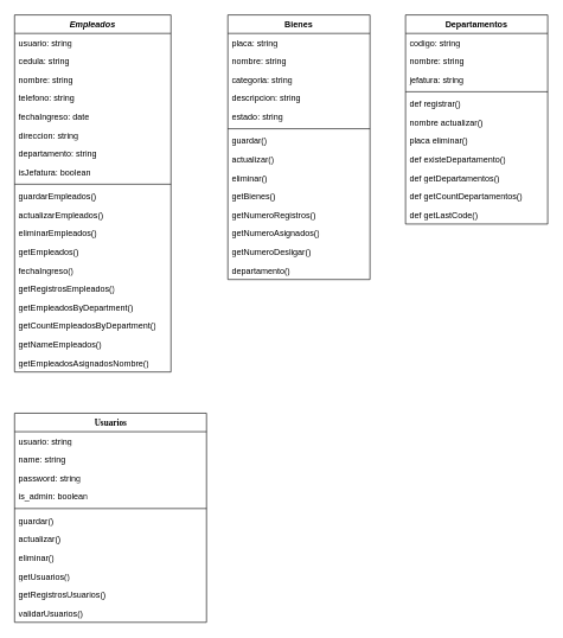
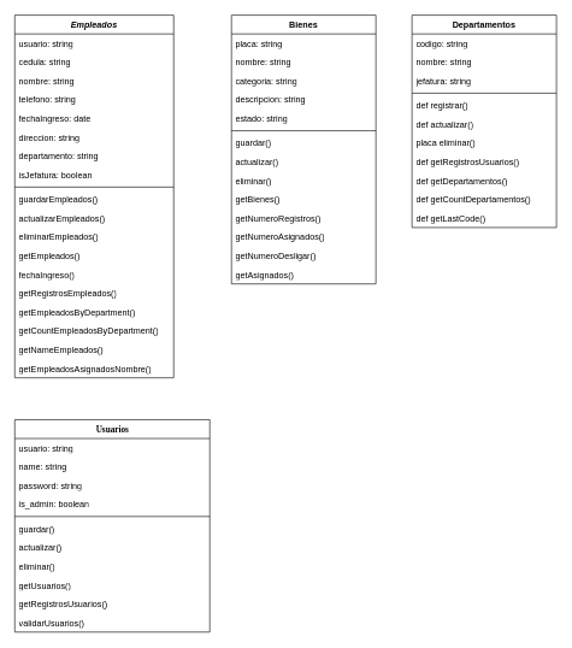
  <mxCell id="0" />
  <mxCell id="1" parent="0" />
  <mxCell id="2" value="Usuarios" style="swimlane;html=1;fontStyle=1;align=center;verticalAlign=top;childLayout=stackLayout;horizontal=1;startSize=26;horizontalStack=0;resizeParent=1;resizeLast=0;collapsible=1;marginBottom=0;swimlaneFillColor=#ffffff;rounded=0;shadow=0;comic=0;labelBackgroundColor=none;strokeWidth=1;fillColor=none;fontFamily=Verdana;fontSize=12" parent="1" vertex="1"><mxGeometry x="20" y="580" width="270" height="294" as="geometry" /></mxCell>
  <mxCell id="3" value="usuario: string" style="text;html=1;strokeColor=none;fillColor=none;align=left;verticalAlign=top;spacingLeft=4;spacingRight=4;whiteSpace=wrap;overflow=hidden;rotatable=0;points=[[0,0.5],[1,0.5]];portConstraint=eastwest;" parent="2" vertex="1"><mxGeometry y="26" width="270" height="26" as="geometry" /></mxCell>
  <mxCell id="4" value="name: string" style="text;html=1;strokeColor=none;fillColor=none;align=left;verticalAlign=top;spacingLeft=4;spacingRight=4;whiteSpace=wrap;overflow=hidden;rotatable=0;points=[[0,0.5],[1,0.5]];portConstraint=eastwest;" parent="2" vertex="1"><mxGeometry y="52" width="270" height="26" as="geometry" /></mxCell>
  <mxCell id="5" value="password: string" style="text;html=1;strokeColor=none;fillColor=none;align=left;verticalAlign=top;spacingLeft=4;spacingRight=4;whiteSpace=wrap;overflow=hidden;rotatable=0;points=[[0,0.5],[1,0.5]];portConstraint=eastwest;" parent="2" vertex="1"><mxGeometry y="78" width="270" height="26" as="geometry" /></mxCell>
  <mxCell id="6" value="is_admin: boolean" style="text;html=1;strokeColor=none;fillColor=none;align=left;verticalAlign=top;spacingLeft=4;spacingRight=4;whiteSpace=wrap;overflow=hidden;rotatable=0;points=[[0,0.5],[1,0.5]];portConstraint=eastwest;" parent="2" vertex="1"><mxGeometry y="104" width="270" height="26" as="geometry" /></mxCell>
  <mxCell id="7" value="" style="line;html=1;strokeWidth=1;fillColor=none;align=left;verticalAlign=middle;spacingTop=-1;spacingLeft=3;spacingRight=3;rotatable=0;labelPosition=right;points=[];portConstraint=eastwest;" parent="2" vertex="1"><mxGeometry y="130" width="270" height="8" as="geometry" /></mxCell>
  <mxCell id="8" value="guardar()" style="text;html=1;strokeColor=none;fillColor=none;align=left;verticalAlign=top;spacingLeft=4;spacingRight=4;whiteSpace=wrap;overflow=hidden;rotatable=0;points=[[0,0.5],[1,0.5]];portConstraint=eastwest;" parent="2" vertex="1"><mxGeometry y="138" width="270" height="26" as="geometry" /></mxCell>
  <mxCell id="9" value="actualizar() " style="text;html=1;strokeColor=none;fillColor=none;align=left;verticalAlign=top;spacingLeft=4;spacingRight=4;whiteSpace=wrap;overflow=hidden;rotatable=0;points=[[0,0.5],[1,0.5]];portConstraint=eastwest;" parent="2" vertex="1"><mxGeometry y="164" width="270" height="26" as="geometry" /></mxCell>
  <mxCell id="10" value="eliminar()" style="text;html=1;strokeColor=none;fillColor=none;align=left;verticalAlign=top;spacingLeft=4;spacingRight=4;whiteSpace=wrap;overflow=hidden;rotatable=0;points=[[0,0.5],[1,0.5]];portConstraint=eastwest;" vertex="1" parent="2"><mxGeometry y="190" width="270" height="26" as="geometry" /></mxCell>
  <mxCell id="11" value="getUsuarios()" style="text;html=1;strokeColor=none;fillColor=none;align=left;verticalAlign=top;spacingLeft=4;spacingRight=4;whiteSpace=wrap;overflow=hidden;rotatable=0;points=[[0,0.5],[1,0.5]];portConstraint=eastwest;" vertex="1" parent="2"><mxGeometry y="216" width="270" height="26" as="geometry" /></mxCell>
  <mxCell id="12" value="getRegistrosUsuarios()" style="text;html=1;strokeColor=none;fillColor=none;align=left;verticalAlign=top;spacingLeft=4;spacingRight=4;whiteSpace=wrap;overflow=hidden;rotatable=0;points=[[0,0.5],[1,0.5]];portConstraint=eastwest;" vertex="1" parent="2"><mxGeometry y="242" width="270" height="26" as="geometry" /></mxCell>
  <mxCell id="13" value="validarUsuarios()" style="text;html=1;strokeColor=none;fillColor=none;align=left;verticalAlign=top;spacingLeft=4;spacingRight=4;whiteSpace=wrap;overflow=hidden;rotatable=0;points=[[0,0.5],[1,0.5]];portConstraint=eastwest;" vertex="1" parent="2"><mxGeometry y="268" width="270" height="26" as="geometry" /></mxCell>
  <mxCell id="14" value="&lt;i&gt;Empleados&lt;/i&gt;" style="swimlane;fontStyle=1;align=center;verticalAlign=top;childLayout=stackLayout;horizontal=1;startSize=26;horizontalStack=0;resizeParent=1;resizeParentMax=0;resizeLast=0;collapsible=1;marginBottom=0;whiteSpace=wrap;html=1;" vertex="1" parent="1"><mxGeometry x="20" y="20" width="220" height="502" as="geometry" /></mxCell>
  <mxCell id="15" value="usuario: string" style="text;html=1;strokeColor=none;fillColor=none;align=left;verticalAlign=top;spacingLeft=4;spacingRight=4;whiteSpace=wrap;overflow=hidden;rotatable=0;points=[[0,0.5],[1,0.5]];portConstraint=eastwest;" vertex="1" parent="14"><mxGeometry y="26" width="220" height="26" as="geometry" /></mxCell>
  <mxCell id="16" value="cedula: string" style="text;html=1;strokeColor=none;fillColor=none;align=left;verticalAlign=top;spacingLeft=4;spacingRight=4;whiteSpace=wrap;overflow=hidden;rotatable=0;points=[[0,0.5],[1,0.5]];portConstraint=eastwest;" vertex="1" parent="14"><mxGeometry y="52" width="220" height="26" as="geometry" /></mxCell>
  <mxCell id="17" value="nombre: string" style="text;html=1;strokeColor=none;fillColor=none;align=left;verticalAlign=top;spacingLeft=4;spacingRight=4;whiteSpace=wrap;overflow=hidden;rotatable=0;points=[[0,0.5],[1,0.5]];portConstraint=eastwest;" vertex="1" parent="14"><mxGeometry y="78" width="220" height="26" as="geometry" /></mxCell>
  <mxCell id="18" value="&lt;div&gt;telefono: string&lt;br&gt;&lt;/div&gt;&lt;div&gt;&lt;br&gt;&lt;/div&gt;" style="text;html=1;strokeColor=none;fillColor=none;align=left;verticalAlign=top;spacingLeft=4;spacingRight=4;whiteSpace=wrap;overflow=hidden;rotatable=0;points=[[0,0.5],[1,0.5]];portConstraint=eastwest;" vertex="1" parent="14"><mxGeometry y="104" width="220" height="26" as="geometry" /></mxCell>
  <mxCell id="19" value="fechaIngreso: date" style="text;strokeColor=none;fillColor=none;align=left;verticalAlign=top;spacingLeft=4;spacingRight=4;overflow=hidden;rotatable=0;points=[[0,0.5],[1,0.5]];portConstraint=eastwest;whiteSpace=wrap;html=1;" vertex="1" parent="14"><mxGeometry y="130" width="220" height="26" as="geometry" /></mxCell>
  <mxCell id="20" value="direccion: string" style="text;strokeColor=none;fillColor=none;align=left;verticalAlign=top;spacingLeft=4;spacingRight=4;overflow=hidden;rotatable=0;points=[[0,0.5],[1,0.5]];portConstraint=eastwest;whiteSpace=wrap;html=1;" vertex="1" parent="14"><mxGeometry y="156" width="220" height="26" as="geometry" /></mxCell>
  <mxCell id="21" value="departamento: string" style="text;strokeColor=none;fillColor=none;align=left;verticalAlign=top;spacingLeft=4;spacingRight=4;overflow=hidden;rotatable=0;points=[[0,0.5],[1,0.5]];portConstraint=eastwest;whiteSpace=wrap;html=1;" vertex="1" parent="14"><mxGeometry y="182" width="220" height="26" as="geometry" /></mxCell>
  <mxCell id="22" value="isJefatura: boolean" style="text;strokeColor=none;fillColor=none;align=left;verticalAlign=top;spacingLeft=4;spacingRight=4;overflow=hidden;rotatable=0;points=[[0,0.5],[1,0.5]];portConstraint=eastwest;whiteSpace=wrap;html=1;" vertex="1" parent="14"><mxGeometry y="208" width="220" height="26" as="geometry" /></mxCell>
  <mxCell id="23" value="" style="line;strokeWidth=1;fillColor=none;align=left;verticalAlign=middle;spacingTop=-1;spacingLeft=3;spacingRight=3;rotatable=0;labelPosition=right;points=[];portConstraint=eastwest;strokeColor=inherit;" vertex="1" parent="14"><mxGeometry y="234" width="220" height="8" as="geometry" /></mxCell>
  <mxCell id="24" value="guardarEmpleados()" style="text;strokeColor=none;fillColor=none;align=left;verticalAlign=top;spacingLeft=4;spacingRight=4;overflow=hidden;rotatable=0;points=[[0,0.5],[1,0.5]];portConstraint=eastwest;whiteSpace=wrap;html=1;" vertex="1" parent="14"><mxGeometry y="242" width="220" height="26" as="geometry" /></mxCell>
  <mxCell id="25" value="actualizarEmpleados()" style="text;strokeColor=none;fillColor=none;align=left;verticalAlign=top;spacingLeft=4;spacingRight=4;overflow=hidden;rotatable=0;points=[[0,0.5],[1,0.5]];portConstraint=eastwest;whiteSpace=wrap;html=1;" vertex="1" parent="14"><mxGeometry y="268" width="220" height="26" as="geometry" /></mxCell>
  <mxCell id="26" value="eliminarEmpleados()" style="text;strokeColor=none;fillColor=none;align=left;verticalAlign=top;spacingLeft=4;spacingRight=4;overflow=hidden;rotatable=0;points=[[0,0.5],[1,0.5]];portConstraint=eastwest;whiteSpace=wrap;html=1;" vertex="1" parent="14"><mxGeometry y="294" width="220" height="26" as="geometry" /></mxCell>
  <mxCell id="27" value="getEmpleados()" style="text;strokeColor=none;fillColor=none;align=left;verticalAlign=top;spacingLeft=4;spacingRight=4;overflow=hidden;rotatable=0;points=[[0,0.5],[1,0.5]];portConstraint=eastwest;whiteSpace=wrap;html=1;" vertex="1" parent="14"><mxGeometry y="320" width="220" height="26" as="geometry" /></mxCell>
  <mxCell id="28" value="fechaIngreso()" style="text;strokeColor=none;fillColor=none;align=left;verticalAlign=top;spacingLeft=4;spacingRight=4;overflow=hidden;rotatable=0;points=[[0,0.5],[1,0.5]];portConstraint=eastwest;whiteSpace=wrap;html=1;" vertex="1" parent="14"><mxGeometry y="346" width="220" height="26" as="geometry" /></mxCell>
  <mxCell id="29" value="getRegistrosEmpleados()" style="text;strokeColor=none;fillColor=none;align=left;verticalAlign=top;spacingLeft=4;spacingRight=4;overflow=hidden;rotatable=0;points=[[0,0.5],[1,0.5]];portConstraint=eastwest;whiteSpace=wrap;html=1;" vertex="1" parent="14"><mxGeometry y="372" width="220" height="26" as="geometry" /></mxCell>
  <mxCell id="30" value="getEmpleadosByDepartment()" style="text;strokeColor=none;fillColor=none;align=left;verticalAlign=top;spacingLeft=4;spacingRight=4;overflow=hidden;rotatable=0;points=[[0,0.5],[1,0.5]];portConstraint=eastwest;whiteSpace=wrap;html=1;" vertex="1" parent="14"><mxGeometry y="398" width="220" height="26" as="geometry" /></mxCell>
  <mxCell id="31" value="getCountEmpleadosByDepartment()" style="text;strokeColor=none;fillColor=none;align=left;verticalAlign=top;spacingLeft=4;spacingRight=4;overflow=hidden;rotatable=0;points=[[0,0.5],[1,0.5]];portConstraint=eastwest;whiteSpace=wrap;html=1;" vertex="1" parent="14"><mxGeometry y="424" width="220" height="26" as="geometry" /></mxCell>
  <mxCell id="32" value="getNameEmpleados()" style="text;strokeColor=none;fillColor=none;align=left;verticalAlign=top;spacingLeft=4;spacingRight=4;overflow=hidden;rotatable=0;points=[[0,0.5],[1,0.5]];portConstraint=eastwest;whiteSpace=wrap;html=1;" vertex="1" parent="14"><mxGeometry y="450" width="220" height="26" as="geometry" /></mxCell>
  <mxCell id="33" value="getEmpleadosAsignadosNombre()" style="text;strokeColor=none;fillColor=none;align=left;verticalAlign=top;spacingLeft=4;spacingRight=4;overflow=hidden;rotatable=0;points=[[0,0.5],[1,0.5]];portConstraint=eastwest;whiteSpace=wrap;html=1;" vertex="1" parent="14"><mxGeometry y="476" width="220" height="26" as="geometry" /></mxCell>
  <mxCell id="34" value="&lt;div&gt;Departamentos&lt;/div&gt;" style="swimlane;fontStyle=1;align=center;verticalAlign=top;childLayout=stackLayout;horizontal=1;startSize=26;horizontalStack=0;resizeParent=1;resizeParentMax=0;resizeLast=0;collapsible=1;marginBottom=0;whiteSpace=wrap;html=1;" vertex="1" parent="1"><mxGeometry x="570" y="20" width="200" height="294" as="geometry" /></mxCell>
  <mxCell id="35" value="&lt;div&gt;codigo: string&lt;/div&gt;" style="text;strokeColor=none;fillColor=none;align=left;verticalAlign=top;spacingLeft=4;spacingRight=4;overflow=hidden;rotatable=0;points=[[0,0.5],[1,0.5]];portConstraint=eastwest;whiteSpace=wrap;html=1;" vertex="1" parent="34"><mxGeometry y="26" width="200" height="26" as="geometry" /></mxCell>
  <mxCell id="36" value="nombre: string" style="text;strokeColor=none;fillColor=none;align=left;verticalAlign=top;spacingLeft=4;spacingRight=4;overflow=hidden;rotatable=0;points=[[0,0.5],[1,0.5]];portConstraint=eastwest;whiteSpace=wrap;html=1;" vertex="1" parent="34"><mxGeometry y="52" width="200" height="26" as="geometry" /></mxCell>
  <mxCell id="37" value="jefatura: string" style="text;strokeColor=none;fillColor=none;align=left;verticalAlign=top;spacingLeft=4;spacingRight=4;overflow=hidden;rotatable=0;points=[[0,0.5],[1,0.5]];portConstraint=eastwest;whiteSpace=wrap;html=1;" vertex="1" parent="34"><mxGeometry y="78" width="200" height="26" as="geometry" /></mxCell>
  <mxCell id="38" value="" style="line;strokeWidth=1;fillColor=none;align=left;verticalAlign=middle;spacingTop=-1;spacingLeft=3;spacingRight=3;rotatable=0;labelPosition=right;points=[];portConstraint=eastwest;strokeColor=inherit;" vertex="1" parent="34"><mxGeometry y="104" width="200" height="8" as="geometry" /></mxCell>
  <mxCell id="39" value="def registrar()" style="text;strokeColor=none;fillColor=none;align=left;verticalAlign=top;spacingLeft=4;spacingRight=4;overflow=hidden;rotatable=0;points=[[0,0.5],[1,0.5]];portConstraint=eastwest;whiteSpace=wrap;html=1;" vertex="1" parent="34"><mxGeometry y="112" width="200" height="26" as="geometry" /></mxCell>
- <mxCell id="40" value="nombre actualizar()" style="text;strokeColor=none;fillColor=none;align=left;verticalAlign=top;spacingLeft=4;spacingRight=4;overflow=hidden;rotatable=0;points=[[0,0.5],[1,0.5]];portConstraint=eastwest;whiteSpace=wrap;html=1;" vertex="1" parent="34"><mxGeometry y="138" width="200" height="26" as="geometry" /></mxCell>
+ <mxCell id="40" value="def actualizar()" style="text;strokeColor=none;fillColor=none;align=left;verticalAlign=top;spacingLeft=4;spacingRight=4;overflow=hidden;rotatable=0;points=[[0,0.5],[1,0.5]];portConstraint=eastwest;whiteSpace=wrap;html=1;" vertex="1" parent="34"><mxGeometry y="138" width="200" height="26" as="geometry" /></mxCell>
  <mxCell id="41" value="placa eliminar()" style="text;strokeColor=none;fillColor=none;align=left;verticalAlign=top;spacingLeft=4;spacingRight=4;overflow=hidden;rotatable=0;points=[[0,0.5],[1,0.5]];portConstraint=eastwest;whiteSpace=wrap;html=1;" vertex="1" parent="34"><mxGeometry y="164" width="200" height="26" as="geometry" /></mxCell>
- <mxCell id="42" value="def existeDepartamento()" style="text;strokeColor=none;fillColor=none;align=left;verticalAlign=top;spacingLeft=4;spacingRight=4;overflow=hidden;rotatable=0;points=[[0,0.5],[1,0.5]];portConstraint=eastwest;whiteSpace=wrap;html=1;" vertex="1" parent="34"><mxGeometry y="190" width="200" height="26" as="geometry" /></mxCell>
+ <mxCell id="42" value="def getRegistrosUsuarios()" style="text;strokeColor=none;fillColor=none;align=left;verticalAlign=top;spacingLeft=4;spacingRight=4;overflow=hidden;rotatable=0;points=[[0,0.5],[1,0.5]];portConstraint=eastwest;whiteSpace=wrap;html=1;" vertex="1" parent="34"><mxGeometry y="190" width="200" height="26" as="geometry" /></mxCell>
  <mxCell id="43" value="def getDepartamentos()" style="text;strokeColor=none;fillColor=none;align=left;verticalAlign=top;spacingLeft=4;spacingRight=4;overflow=hidden;rotatable=0;points=[[0,0.5],[1,0.5]];portConstraint=eastwest;whiteSpace=wrap;html=1;" vertex="1" parent="34"><mxGeometry y="216" width="200" height="26" as="geometry" /></mxCell>
  <mxCell id="44" value="def getCountDepartamentos()" style="text;strokeColor=none;fillColor=none;align=left;verticalAlign=top;spacingLeft=4;spacingRight=4;overflow=hidden;rotatable=0;points=[[0,0.5],[1,0.5]];portConstraint=eastwest;whiteSpace=wrap;html=1;" vertex="1" parent="34"><mxGeometry y="242" width="200" height="26" as="geometry" /></mxCell>
  <mxCell id="45" value="def getLastCode()" style="text;strokeColor=none;fillColor=none;align=left;verticalAlign=top;spacingLeft=4;spacingRight=4;overflow=hidden;rotatable=0;points=[[0,0.5],[1,0.5]];portConstraint=eastwest;whiteSpace=wrap;html=1;" vertex="1" parent="34"><mxGeometry y="268" width="200" height="26" as="geometry" /></mxCell>
  <mxCell id="46" value="Bienes" style="swimlane;fontStyle=1;align=center;verticalAlign=top;childLayout=stackLayout;horizontal=1;startSize=26;horizontalStack=0;resizeParent=1;resizeParentMax=0;resizeLast=0;collapsible=1;marginBottom=0;whiteSpace=wrap;html=1;" vertex="1" parent="1"><mxGeometry x="320" y="20" width="200" height="372" as="geometry" /></mxCell>
  <mxCell id="47" value="placa: string" style="text;strokeColor=none;fillColor=none;align=left;verticalAlign=top;spacingLeft=4;spacingRight=4;overflow=hidden;rotatable=0;points=[[0,0.5],[1,0.5]];portConstraint=eastwest;whiteSpace=wrap;html=1;" vertex="1" parent="46"><mxGeometry y="26" width="200" height="26" as="geometry" /></mxCell>
  <mxCell id="48" value="nombre: string" style="text;strokeColor=none;fillColor=none;align=left;verticalAlign=top;spacingLeft=4;spacingRight=4;overflow=hidden;rotatable=0;points=[[0,0.5],[1,0.5]];portConstraint=eastwest;whiteSpace=wrap;html=1;" vertex="1" parent="46"><mxGeometry y="52" width="200" height="26" as="geometry" /></mxCell>
  <mxCell id="49" value="categoria: string" style="text;strokeColor=none;fillColor=none;align=left;verticalAlign=top;spacingLeft=4;spacingRight=4;overflow=hidden;rotatable=0;points=[[0,0.5],[1,0.5]];portConstraint=eastwest;whiteSpace=wrap;html=1;" vertex="1" parent="46"><mxGeometry y="78" width="200" height="26" as="geometry" /></mxCell>
  <mxCell id="50" value="descripcion: string" style="text;strokeColor=none;fillColor=none;align=left;verticalAlign=top;spacingLeft=4;spacingRight=4;overflow=hidden;rotatable=0;points=[[0,0.5],[1,0.5]];portConstraint=eastwest;whiteSpace=wrap;html=1;" vertex="1" parent="46"><mxGeometry y="104" width="200" height="26" as="geometry" /></mxCell>
  <mxCell id="51" value="estado: string" style="text;strokeColor=none;fillColor=none;align=left;verticalAlign=top;spacingLeft=4;spacingRight=4;overflow=hidden;rotatable=0;points=[[0,0.5],[1,0.5]];portConstraint=eastwest;whiteSpace=wrap;html=1;" vertex="1" parent="46"><mxGeometry y="130" width="200" height="26" as="geometry" /></mxCell>
  <mxCell id="52" value="" style="line;strokeWidth=1;fillColor=none;align=left;verticalAlign=middle;spacingTop=-1;spacingLeft=3;spacingRight=3;rotatable=0;labelPosition=right;points=[];portConstraint=eastwest;strokeColor=inherit;" vertex="1" parent="46"><mxGeometry y="156" width="200" height="8" as="geometry" /></mxCell>
  <mxCell id="53" value="guardar()" style="text;strokeColor=none;fillColor=none;align=left;verticalAlign=top;spacingLeft=4;spacingRight=4;overflow=hidden;rotatable=0;points=[[0,0.5],[1,0.5]];portConstraint=eastwest;whiteSpace=wrap;html=1;" vertex="1" parent="46"><mxGeometry y="164" width="200" height="26" as="geometry" /></mxCell>
  <mxCell id="54" value="actualizar()" style="text;strokeColor=none;fillColor=none;align=left;verticalAlign=top;spacingLeft=4;spacingRight=4;overflow=hidden;rotatable=0;points=[[0,0.5],[1,0.5]];portConstraint=eastwest;whiteSpace=wrap;html=1;" vertex="1" parent="46"><mxGeometry y="190" width="200" height="26" as="geometry" /></mxCell>
  <mxCell id="55" value="eliminar()" style="text;strokeColor=none;fillColor=none;align=left;verticalAlign=top;spacingLeft=4;spacingRight=4;overflow=hidden;rotatable=0;points=[[0,0.5],[1,0.5]];portConstraint=eastwest;whiteSpace=wrap;html=1;" vertex="1" parent="46"><mxGeometry y="216" width="200" height="26" as="geometry" /></mxCell>
  <mxCell id="56" value="getBienes()" style="text;strokeColor=none;fillColor=none;align=left;verticalAlign=top;spacingLeft=4;spacingRight=4;overflow=hidden;rotatable=0;points=[[0,0.5],[1,0.5]];portConstraint=eastwest;whiteSpace=wrap;html=1;" vertex="1" parent="46"><mxGeometry y="242" width="200" height="26" as="geometry" /></mxCell>
  <mxCell id="57" value="getNumeroRegistros()" style="text;strokeColor=none;fillColor=none;align=left;verticalAlign=top;spacingLeft=4;spacingRight=4;overflow=hidden;rotatable=0;points=[[0,0.5],[1,0.5]];portConstraint=eastwest;whiteSpace=wrap;html=1;" vertex="1" parent="46"><mxGeometry y="268" width="200" height="26" as="geometry" /></mxCell>
  <mxCell id="58" value="getNumeroAsignados()" style="text;strokeColor=none;fillColor=none;align=left;verticalAlign=top;spacingLeft=4;spacingRight=4;overflow=hidden;rotatable=0;points=[[0,0.5],[1,0.5]];portConstraint=eastwest;whiteSpace=wrap;html=1;" vertex="1" parent="46"><mxGeometry y="294" width="200" height="26" as="geometry" /></mxCell>
  <mxCell id="59" value="getNumeroDesligar()" style="text;strokeColor=none;fillColor=none;align=left;verticalAlign=top;spacingLeft=4;spacingRight=4;overflow=hidden;rotatable=0;points=[[0,0.5],[1,0.5]];portConstraint=eastwest;whiteSpace=wrap;html=1;" vertex="1" parent="46"><mxGeometry y="320" width="200" height="26" as="geometry" /></mxCell>
- <mxCell id="60" value="departamento()" style="text;strokeColor=none;fillColor=none;align=left;verticalAlign=top;spacingLeft=4;spacingRight=4;overflow=hidden;rotatable=0;points=[[0,0.5],[1,0.5]];portConstraint=eastwest;whiteSpace=wrap;html=1;" vertex="1" parent="46"><mxGeometry y="346" width="200" height="26" as="geometry" /></mxCell>
+ <mxCell id="60" value="getAsignados()" style="text;strokeColor=none;fillColor=none;align=left;verticalAlign=top;spacingLeft=4;spacingRight=4;overflow=hidden;rotatable=0;points=[[0,0.5],[1,0.5]];portConstraint=eastwest;whiteSpace=wrap;html=1;" vertex="1" parent="46"><mxGeometry y="346" width="200" height="26" as="geometry" /></mxCell>
